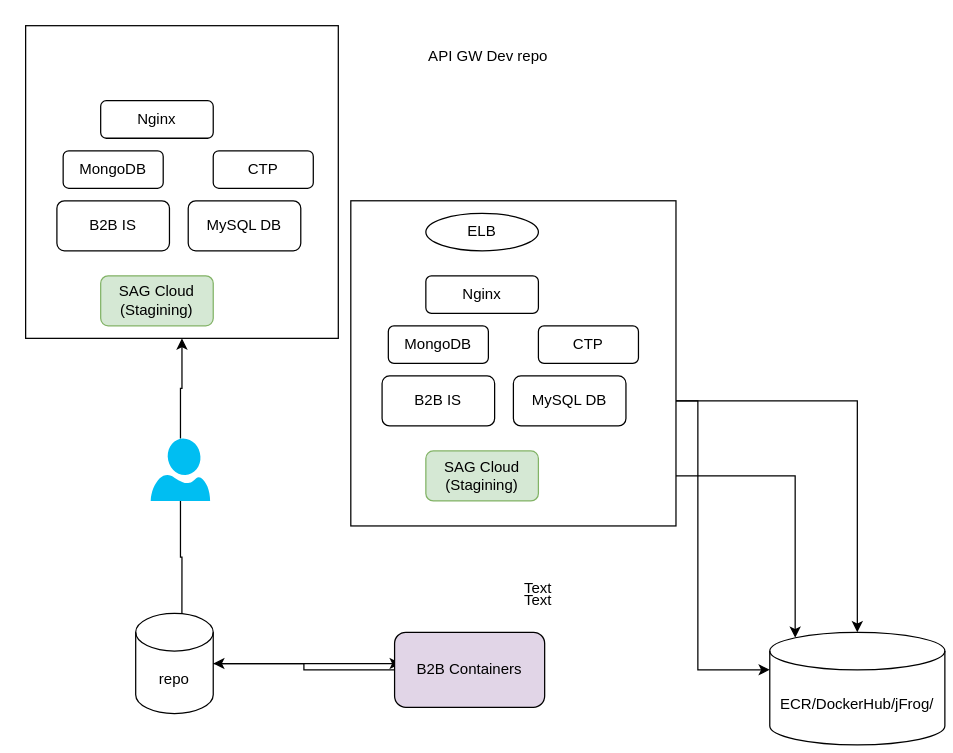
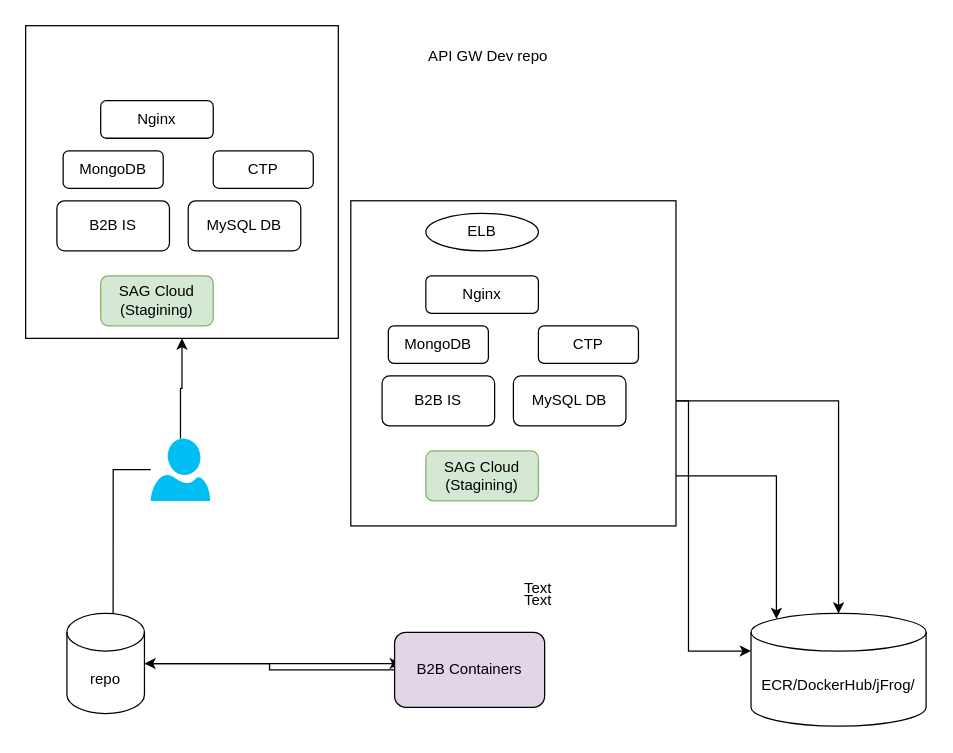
  <mxCell id="0" />
  <mxCell id="1" parent="0" />
  <mxCell id="2" style="edgeStyle=orthogonalEdgeStyle;rounded=0;orthogonalLoop=1;jettySize=auto;html=1;entryX=0.596;entryY=0.125;entryDx=0;entryDy=0;entryPerimeter=0;" parent="1" source="4" target="6" edge="1"><mxGeometry relative="1" as="geometry" /></mxCell>
  <mxCell id="3" style="edgeStyle=orthogonalEdgeStyle;rounded=0;orthogonalLoop=1;jettySize=auto;html=1;entryX=0.5;entryY=1;entryDx=0;entryDy=0;" parent="1" source="4" target="26" edge="1"><mxGeometry relative="1" as="geometry"><mxPoint x="108" y="192.04" as="targetPoint" /></mxGeometry></mxCell>
  <mxCell id="4" value="" style="verticalLabelPosition=bottom;html=1;verticalAlign=top;align=center;strokeColor=none;fillColor=#00BEF2;shape=mxgraph.azure.user;" parent="1" vertex="1"><mxGeometry x="120" y="350" width="47.5" height="50" as="geometry" /></mxCell>
  <mxCell id="5" style="edgeStyle=orthogonalEdgeStyle;rounded=0;orthogonalLoop=1;jettySize=auto;html=1;" parent="1" source="6" edge="1"><mxGeometry relative="1" as="geometry"><mxPoint x="320" y="530" as="targetPoint" /></mxGeometry></mxCell>
- <mxCell id="6" value="repo" style="shape=cylinder3;whiteSpace=wrap;html=1;boundedLbl=1;backgroundOutline=1;size=15;" parent="1" vertex="1"><mxGeometry x="108" y="490" width="62" height="80" as="geometry" /></mxCell>
+ <mxCell id="6" value="repo" style="shape=cylinder3;whiteSpace=wrap;html=1;boundedLbl=1;backgroundOutline=1;size=15;" parent="1" vertex="1"><mxGeometry x="53" y="490" width="62" height="80" as="geometry" /></mxCell>
  <mxCell id="7" style="edgeStyle=orthogonalEdgeStyle;rounded=0;orthogonalLoop=1;jettySize=auto;html=1;" parent="1" source="8" target="6" edge="1"><mxGeometry relative="1" as="geometry"><mxPoint x="630" y="530" as="targetPoint" /></mxGeometry></mxCell>
  <mxCell id="8" value="B2B Containers" style="rounded=1;whiteSpace=wrap;html=1;fillColor=#e1d5e7;" parent="1" vertex="1"><mxGeometry x="315" y="505" width="120" height="60" as="geometry" /></mxCell>
- <mxCell id="9" value="ECR/DockerHub/jFrog/" style="shape=cylinder3;whiteSpace=wrap;html=1;boundedLbl=1;backgroundOutline=1;size=15;" parent="1" vertex="1"><mxGeometry x="615" y="505" width="140" height="90" as="geometry" /></mxCell>
+ <mxCell id="9" value="ECR/DockerHub/jFrog/" style="shape=cylinder3;whiteSpace=wrap;html=1;boundedLbl=1;backgroundOutline=1;size=15;" parent="1" vertex="1"><mxGeometry x="600" y="490" width="140" height="90" as="geometry" /></mxCell>
  <mxCell id="10" style="edgeStyle=orthogonalEdgeStyle;rounded=0;orthogonalLoop=1;jettySize=auto;html=1;" parent="1" source="19" target="9" edge="1"><mxGeometry relative="1" as="geometry" /></mxCell>
  <mxCell id="11" style="edgeStyle=orthogonalEdgeStyle;rounded=0;orthogonalLoop=1;jettySize=auto;html=1;entryX=0;entryY=0;entryDx=0;entryDy=30;entryPerimeter=0;" parent="1" source="20" target="9" edge="1"><mxGeometry relative="1" as="geometry" /></mxCell>
  <mxCell id="12" style="edgeStyle=orthogonalEdgeStyle;rounded=0;orthogonalLoop=1;jettySize=auto;html=1;entryX=0.145;entryY=0;entryDx=0;entryDy=4.35;entryPerimeter=0;" parent="1" source="21" target="9" edge="1"><mxGeometry relative="1" as="geometry" /></mxCell>
  <mxCell id="13" value="Text" style="text;html=1;strokeColor=none;fillColor=none;align=center;verticalAlign=middle;whiteSpace=wrap;rounded=0;" parent="1" vertex="1"><mxGeometry x="410" y="470" width="40" height="20" as="geometry" /></mxCell>
  <mxCell id="14" value="API GW Dev repo" style="text;html=1;strokeColor=none;fillColor=none;align=center;verticalAlign=middle;whiteSpace=wrap;rounded=0;" parent="1" vertex="1"><mxGeometry x="250" y="30" width="280" height="30" as="geometry" /></mxCell>
  <mxCell id="15" value="" style="group" vertex="1" connectable="0" parent="1"><mxGeometry x="280" y="160" width="260" height="260" as="geometry" /></mxCell>
  <mxCell id="16" value="" style="whiteSpace=wrap;html=1;aspect=fixed;" parent="15" vertex="1"><mxGeometry width="260" height="260" as="geometry" /></mxCell>
  <mxCell id="17" value="ELB" style="ellipse;whiteSpace=wrap;html=1;" parent="15" vertex="1"><mxGeometry x="60" y="10" width="90" height="30" as="geometry" /></mxCell>
  <mxCell id="18" value="Nginx" style="rounded=1;whiteSpace=wrap;html=1;" parent="15" vertex="1"><mxGeometry x="60" y="60" width="90" height="30" as="geometry" /></mxCell>
  <mxCell id="19" value="B2B IS" style="rounded=1;whiteSpace=wrap;html=1;" parent="15" vertex="1"><mxGeometry x="25" y="140" width="90" height="40" as="geometry" /></mxCell>
  <mxCell id="20" value="MySQL DB" style="rounded=1;whiteSpace=wrap;html=1;" parent="15" vertex="1"><mxGeometry x="130" y="140" width="90" height="40" as="geometry" /></mxCell>
  <mxCell id="21" value="SAG Cloud (Stagining)" style="rounded=1;whiteSpace=wrap;html=1;fillColor=#d5e8d4;strokeColor=#82b366;" parent="15" vertex="1"><mxGeometry x="60" y="200" width="90" height="40" as="geometry" /></mxCell>
  <mxCell id="22" value="CTP" style="rounded=1;whiteSpace=wrap;html=1;" vertex="1" parent="15"><mxGeometry x="150" y="100" width="80" height="30" as="geometry" /></mxCell>
  <mxCell id="23" value="MongoDB" style="rounded=1;whiteSpace=wrap;html=1;" vertex="1" parent="15"><mxGeometry x="30" y="100" width="80" height="30" as="geometry" /></mxCell>
  <mxCell id="24" value="" style="group" vertex="1" connectable="0" parent="1"><mxGeometry x="20" y="20" width="260" height="260" as="geometry" /></mxCell>
  <mxCell id="25" value="" style="group" vertex="1" connectable="0" parent="24"><mxGeometry width="250" height="250" as="geometry" /></mxCell>
  <mxCell id="26" value="" style="whiteSpace=wrap;html=1;aspect=fixed;" vertex="1" parent="25"><mxGeometry width="250" height="250" as="geometry" /></mxCell>
  <mxCell id="27" value="Nginx" style="rounded=1;whiteSpace=wrap;html=1;" vertex="1" parent="25"><mxGeometry x="60" y="60" width="90" height="30" as="geometry" /></mxCell>
  <mxCell id="28" value="B2B IS" style="rounded=1;whiteSpace=wrap;html=1;" vertex="1" parent="25"><mxGeometry x="25" y="140" width="90" height="40" as="geometry" /></mxCell>
  <mxCell id="29" value="MySQL DB" style="rounded=1;whiteSpace=wrap;html=1;" vertex="1" parent="25"><mxGeometry x="130" y="140" width="90" height="40" as="geometry" /></mxCell>
  <mxCell id="30" value="SAG Cloud (Stagining)" style="rounded=1;whiteSpace=wrap;html=1;fillColor=#d5e8d4;strokeColor=#82b366;" vertex="1" parent="25"><mxGeometry x="60" y="200" width="90" height="40" as="geometry" /></mxCell>
  <mxCell id="31" value="CTP" style="rounded=1;whiteSpace=wrap;html=1;" vertex="1" parent="25"><mxGeometry x="150" y="100" width="80" height="30" as="geometry" /></mxCell>
  <mxCell id="32" value="MongoDB" style="rounded=1;whiteSpace=wrap;html=1;" vertex="1" parent="25"><mxGeometry x="30" y="100" width="80" height="30" as="geometry" /></mxCell>
  <mxCell id="33" value="Text" style="text;html=1;strokeColor=none;fillColor=none;align=center;verticalAlign=middle;whiteSpace=wrap;rounded=0;" vertex="1" parent="1"><mxGeometry x="410" y="460" width="40" height="20" as="geometry" /></mxCell>
